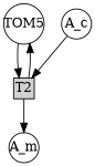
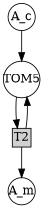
  digraph {
    node [fillcolor="#FFFFFF" fixedsize=true fontcolor="#000000" shape=circle style=filled]
    n1 [label=TOM5 width=0.6]
    n2 [fillcolor="#D1D1D1" label=T2 shape=square width=0.3]
    n3 [label=A_m width=0.44999999999999996]
    n4 [label=A_c width=0.44999999999999996]
    n1 -> n2
    n2 -> n1
    n2 -> n3
-   n4 -> n2
+   n4 -> n1
  }
